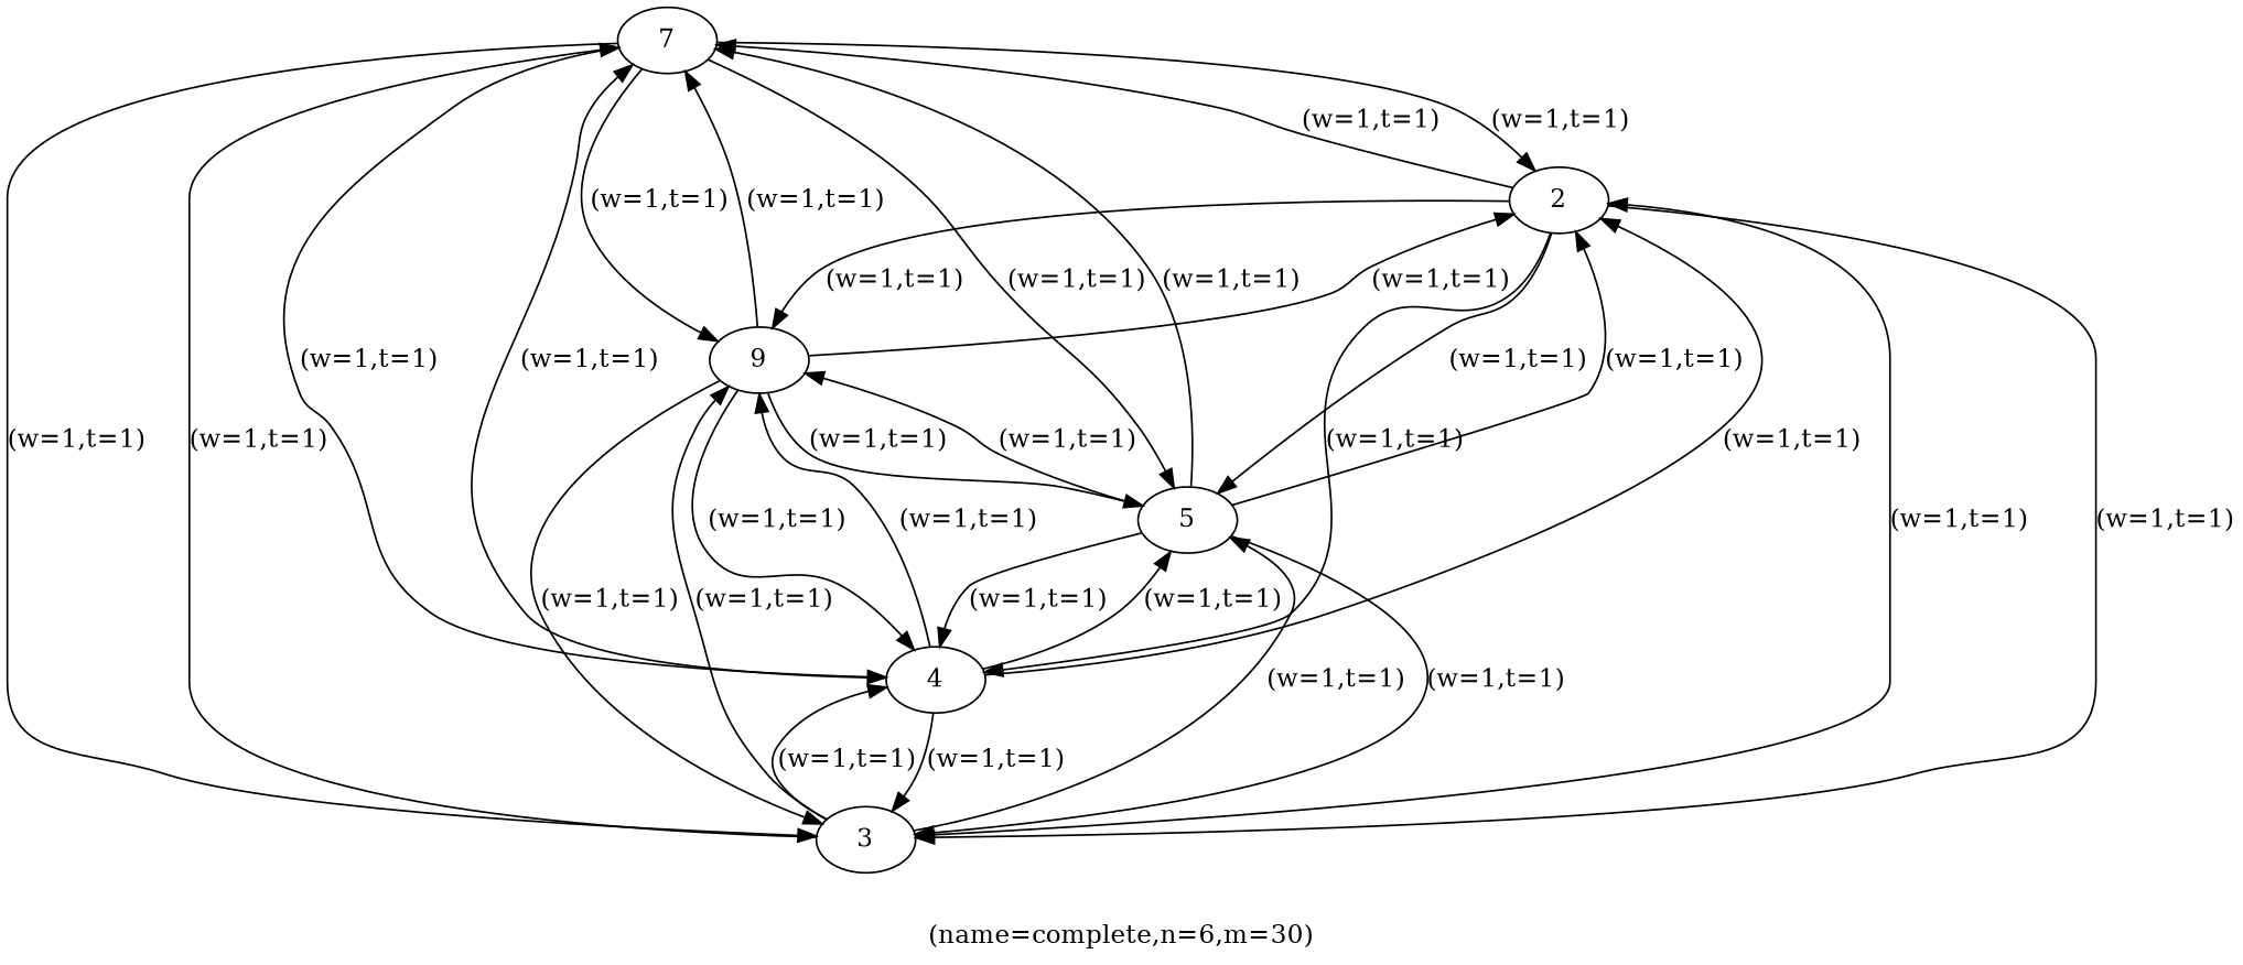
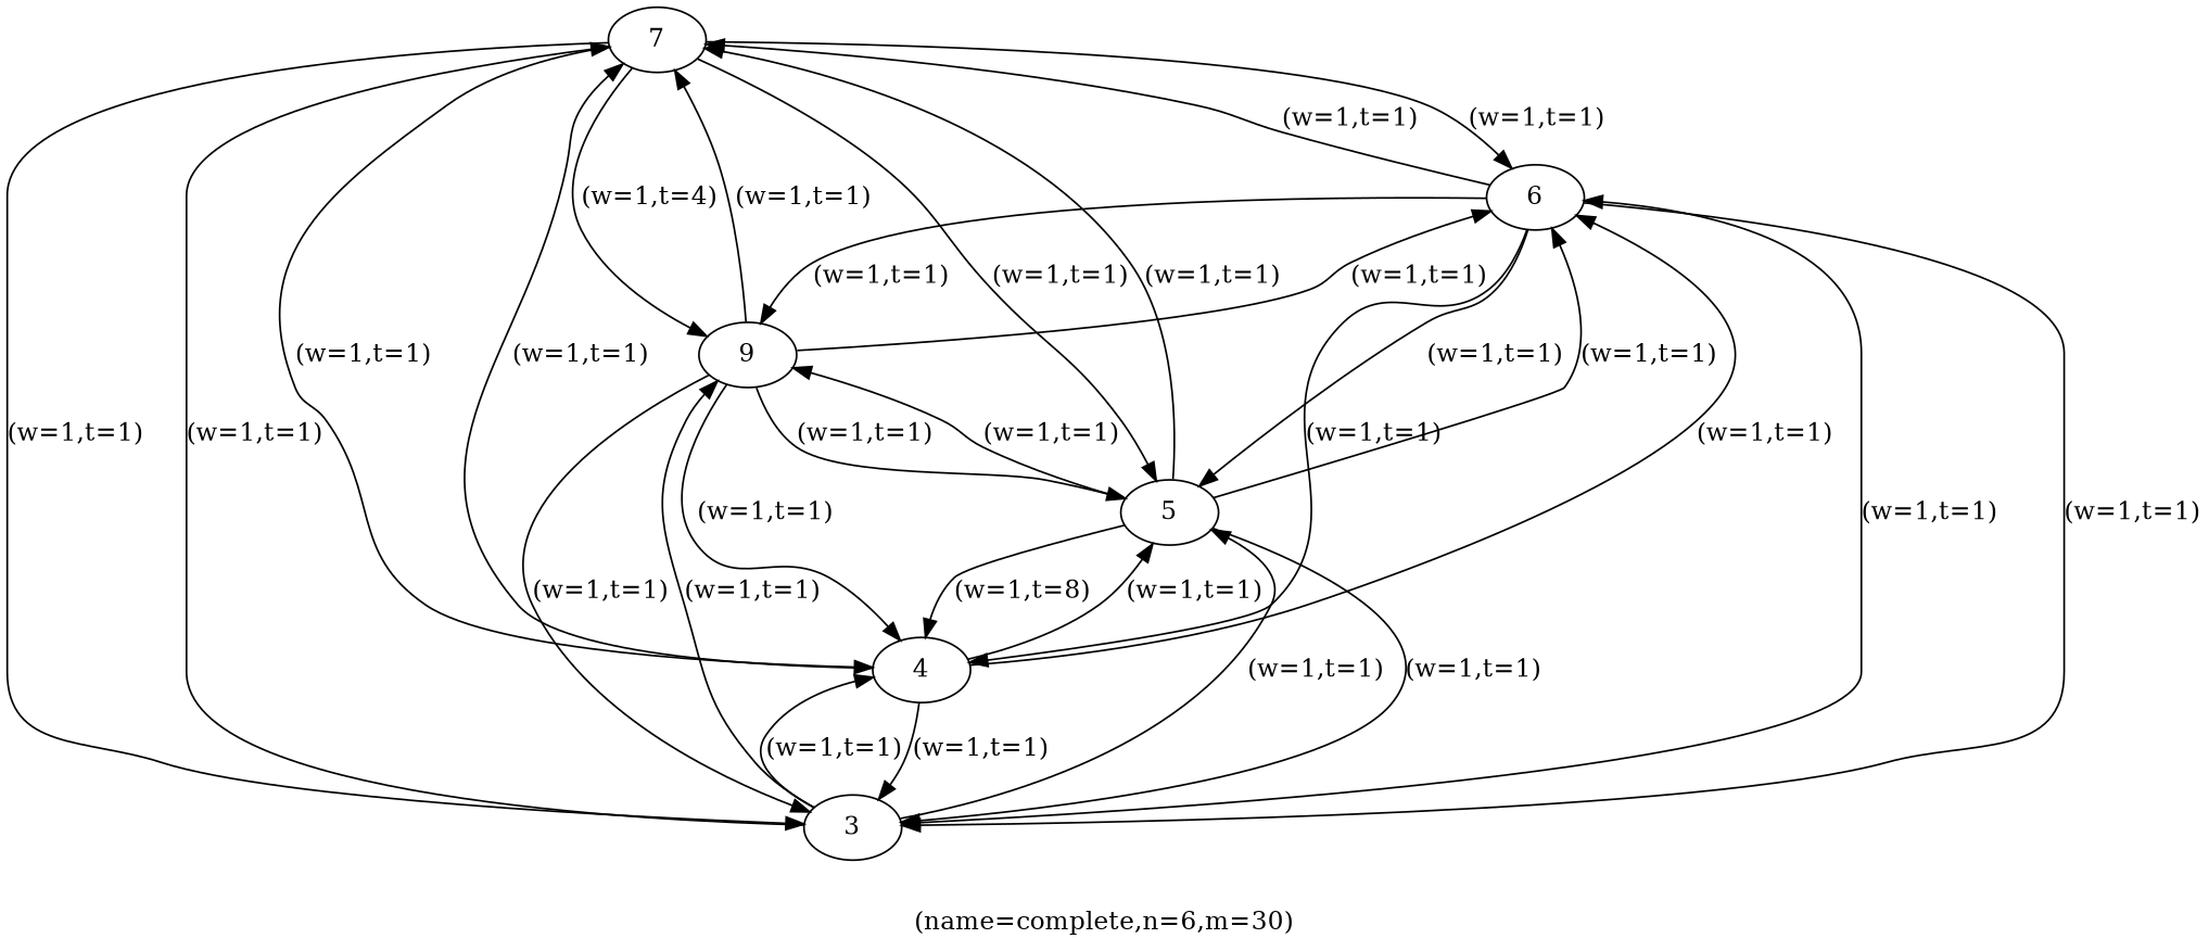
  digraph {
    label="(name=complete,n=6,m=30)"
    n1 [label=7]
-   n2 [label=2]
+   n2 [label=6]
    n3 [label=3]
    n4 [label=4]
    n5 [label=5]
    n6 [label=9]
    n1 -> n2 [label="(w=1,t=1)"]
    n1 -> n3 [label="(w=1,t=1)"]
    n1 -> n4 [label="(w=1,t=1)"]
    n1 -> n5 [label="(w=1,t=1)"]
-   n1 -> n6 [label="(w=1,t=1)"]
+   n1 -> n6 [label="(w=1,t=4)"]
    n2 -> n1 [label="(w=1,t=1)"]
    n2 -> n3 [label="(w=1,t=1)"]
    n2 -> n4 [label="(w=1,t=1)"]
    n2 -> n5 [label="(w=1,t=1)"]
    n2 -> n6 [label="(w=1,t=1)"]
    n3 -> n1 [label="(w=1,t=1)"]
    n3 -> n2 [label="(w=1,t=1)"]
    n3 -> n4 [label="(w=1,t=1)"]
    n3 -> n5 [label="(w=1,t=1)"]
    n3 -> n6 [label="(w=1,t=1)"]
    n4 -> n1 [label="(w=1,t=1)"]
    n4 -> n2 [label="(w=1,t=1)"]
    n4 -> n3 [label="(w=1,t=1)"]
    n4 -> n5 [label="(w=1,t=1)"]
-   n4 -> n6 [label="(w=1,t=1)"]
    n5 -> n1 [label="(w=1,t=1)"]
    n5 -> n2 [label="(w=1,t=1)"]
    n5 -> n3 [label="(w=1,t=1)"]
-   n5 -> n4 [label="(w=1,t=1)"]
+   n5 -> n4 [label="(w=1,t=8)"]
    n5 -> n6 [label="(w=1,t=1)"]
    n6 -> n1 [label="(w=1,t=1)"]
    n6 -> n2 [label="(w=1,t=1)"]
    n6 -> n3 [label="(w=1,t=1)"]
    n6 -> n4 [label="(w=1,t=1)"]
    n6 -> n5 [label="(w=1,t=1)"]
  }
